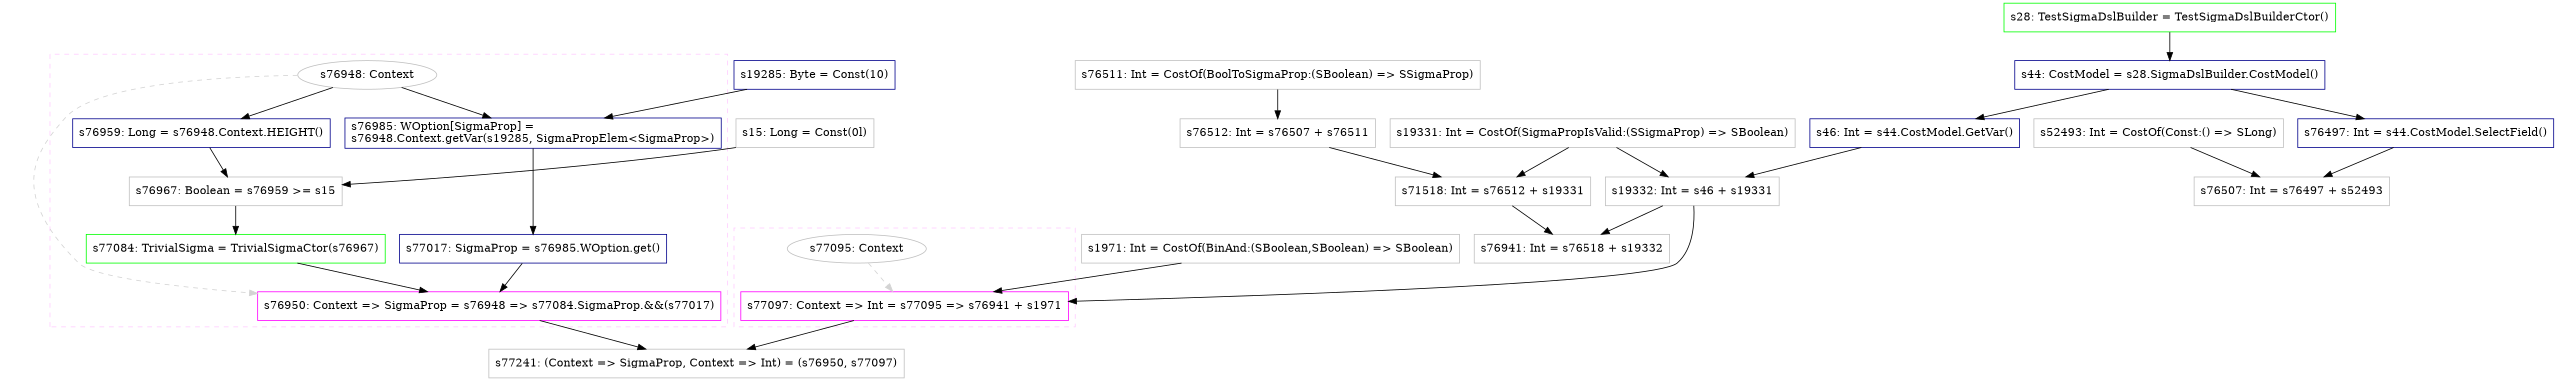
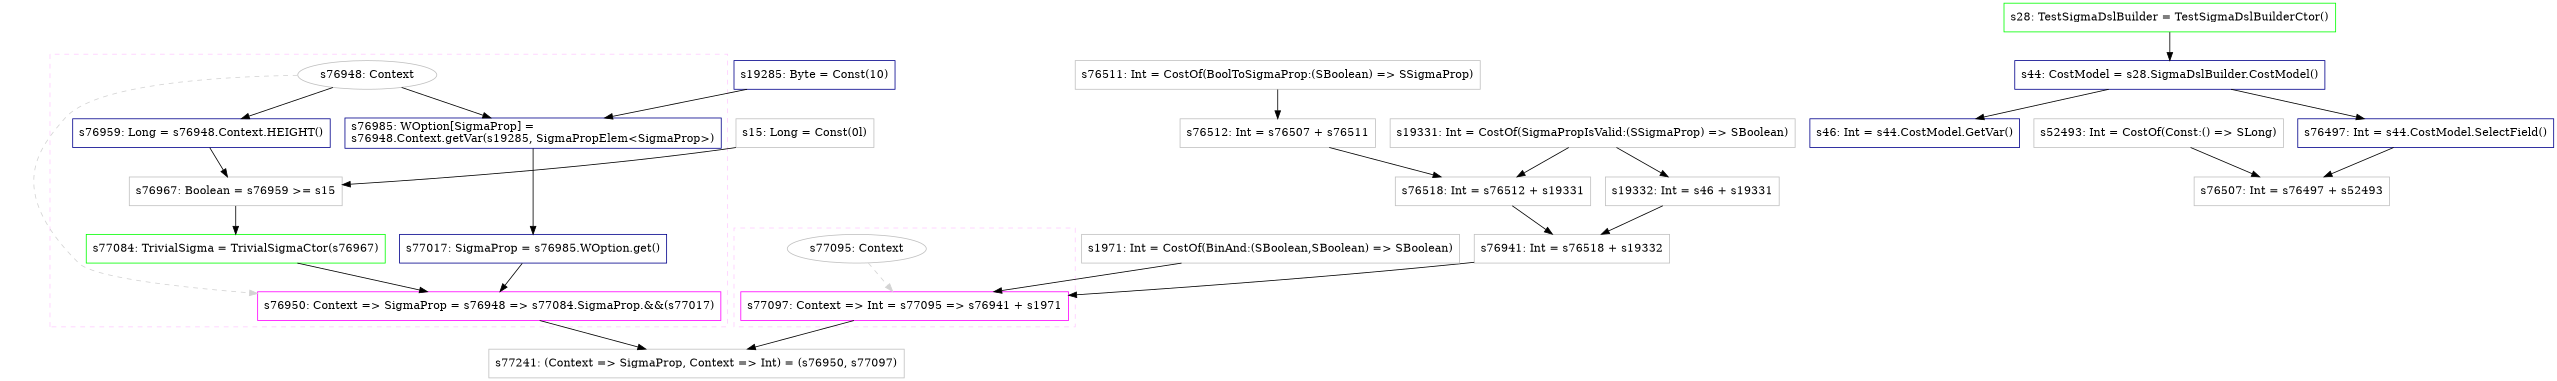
  digraph {
    concentrate=true
    node [color=gray fillcolor=white shape=box style=filled]
    edge [style=solid]
    n1 [label="s76948: Context" shape=oval]
    n2 [color=magenta label="s76950: Context => SigmaProp = s76948 => s77084.SigmaProp.&&(s77017)"]
    n3 [color=darkblue label="s76959: Long = s76948.Context.HEIGHT()"]
    n4 [label="s76967: Boolean = s76959 >= s15"]
    n5 [color=green label="s77084: TrivialSigma = TrivialSigmaCtor(s76967)"]
    n6 [color=darkblue label="s76985: WOption[SigmaProp] =\ls76948.Context.getVar(s19285, SigmaPropElem<SigmaProp>)\l"]
    n7 [color=darkblue label="s77017: SigmaProp = s76985.WOption.get()"]
    n8 [label="s77095: Context" shape=oval]
    n9 [color=magenta label="s77097: Context => Int = s77095 => s76941 + s1971"]
    n10 [label="s77241: (Context => SigmaProp, Context => Int) = (s76950, s77097)"]
    n11 [color=darkblue label="s19285: Byte = Const(10)"]
    n12 [label="s15: Long = Const(0l)"]
    n13 [color=green label="s28: TestSigmaDslBuilder = TestSigmaDslBuilderCtor()"]
    n14 [color=darkblue label="s44: CostModel = s28.SigmaDslBuilder.CostModel()"]
    n15 [color=darkblue label="s76497: Int = s44.CostModel.SelectField()"]
    n16 [color=darkblue label="s46: Int = s44.CostModel.GetVar()"]
    n17 [label="s76507: Int = s76497 + s52493"]
    n18 [label="s19332: Int = s46 + s19331"]
    n19 [label="s52493: Int = CostOf(Const:() => SLong)"]
    n20 [label="s76512: Int = s76507 + s76511"]
-   n21 [label="s71518: Int = s76512 + s19331"]
+   n21 [label="s76518: Int = s76512 + s19331"]
    n22 [label="s76511: Int = CostOf(BoolToSigmaProp:(SBoolean) => SSigmaProp)"]
    n23 [label="s76941: Int = s76518 + s19332"]
    n24 [label="s19331: Int = CostOf(SigmaPropIsValid:(SSigmaProp) => SBoolean)"]
    n25 [label="s1971: Int = CostOf(BinAnd:(SBoolean,SBoolean) => SBoolean)"]
    subgraph cluster_1 {
      color="#FFCCFF"
      style=dashed
      n3
      n4
      n5
      n6
      n7
      subgraph sub_2 {
        color="#FFCCFF"
        rank=source
        style=dashed
        n1
      }
      subgraph sub_3 {
        color="#FFCCFF"
        rank=sink
        style=dashed
        n2
      }
    }
    subgraph cluster_4 {
      color="#FFCCFF"
      style=dashed
      subgraph sub_5 {
        color="#FFCCFF"
        rank=source
        style=dashed
        n8
      }
      subgraph sub_6 {
        color="#FFCCFF"
        rank=sink
        style=dashed
        n9
      }
    }
    n1 -> n2 [color=lightgray style=dashed weight=0]
    n1 -> n3
    n1 -> n6
    n2 -> n10
    n3 -> n4
    n4 -> n5
    n5 -> n2
    n6 -> n7
    n7 -> n2
    n8 -> n9 [color=lightgray style=dashed weight=0]
    n9 -> n10
    n11 -> n6
    n12 -> n4
    n13 -> n14
    n14 -> n15
    n14 -> n16
    n15 -> n17
-   n16 -> n18
    n18 -> n23
    n19 -> n17
    n20 -> n21
    n21 -> n23
    n22 -> n20
-   n18 -> n9
+   n23 -> n9
    n24 -> n18
    n24 -> n21
    n25 -> n9
  }
